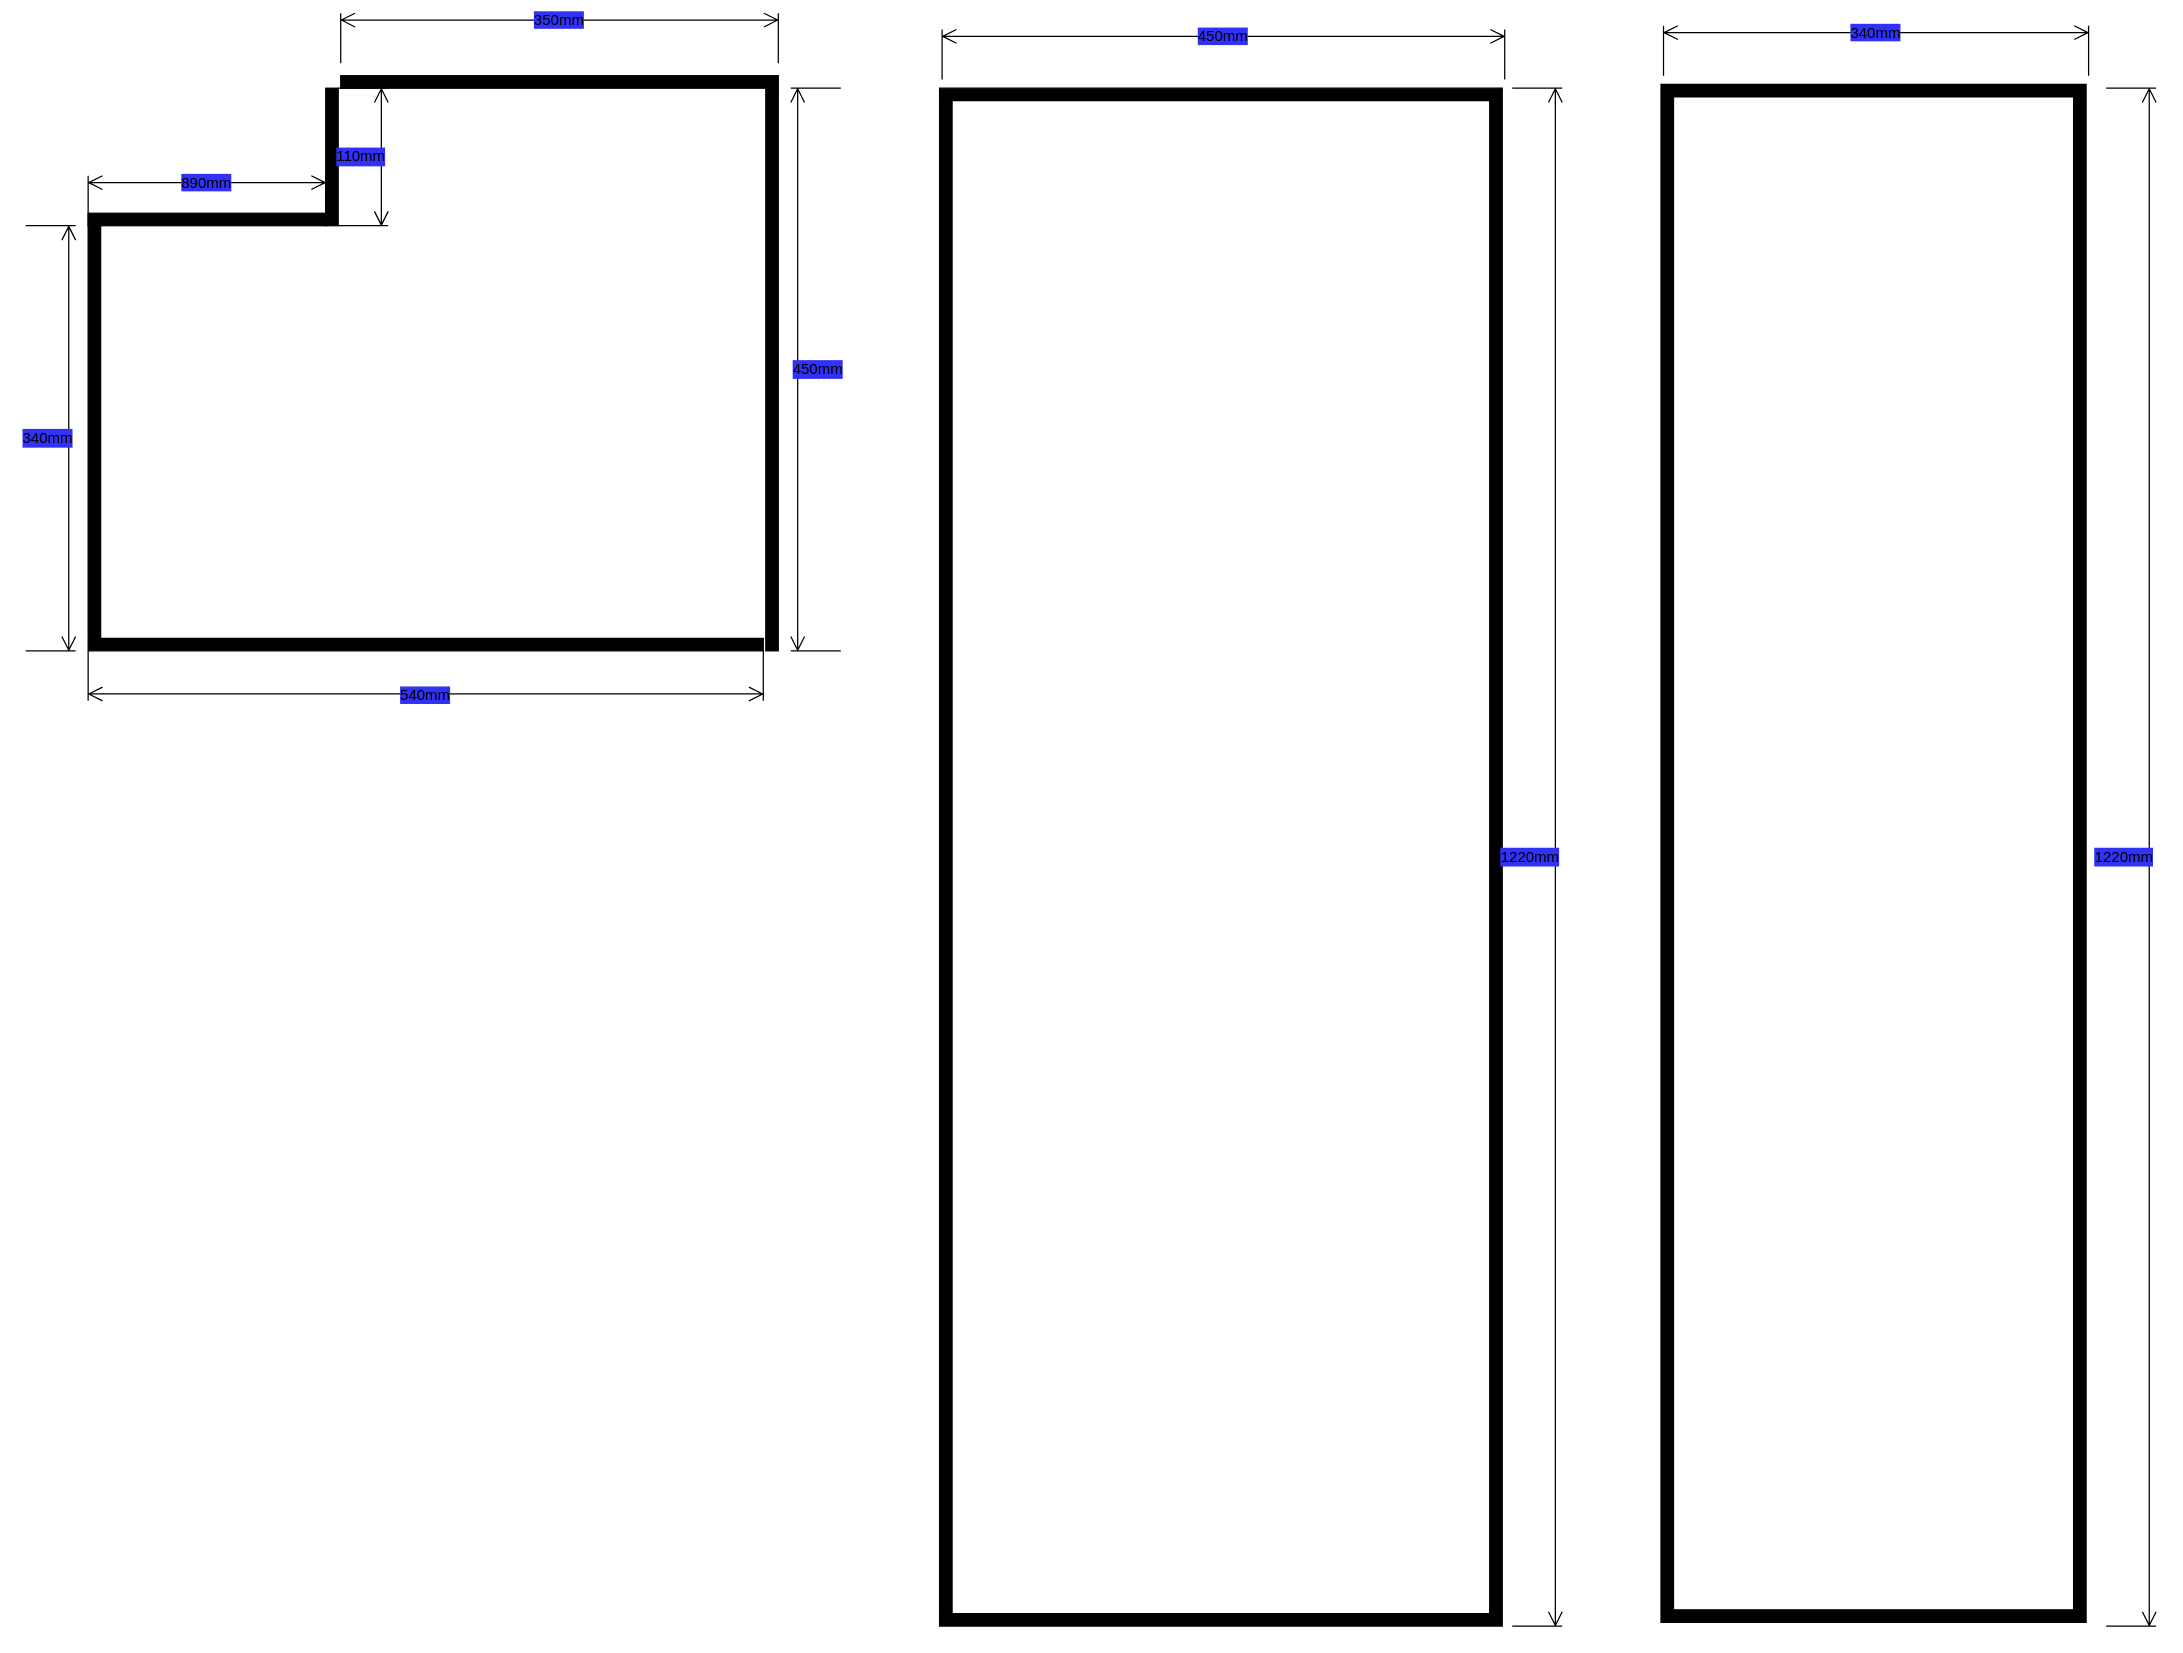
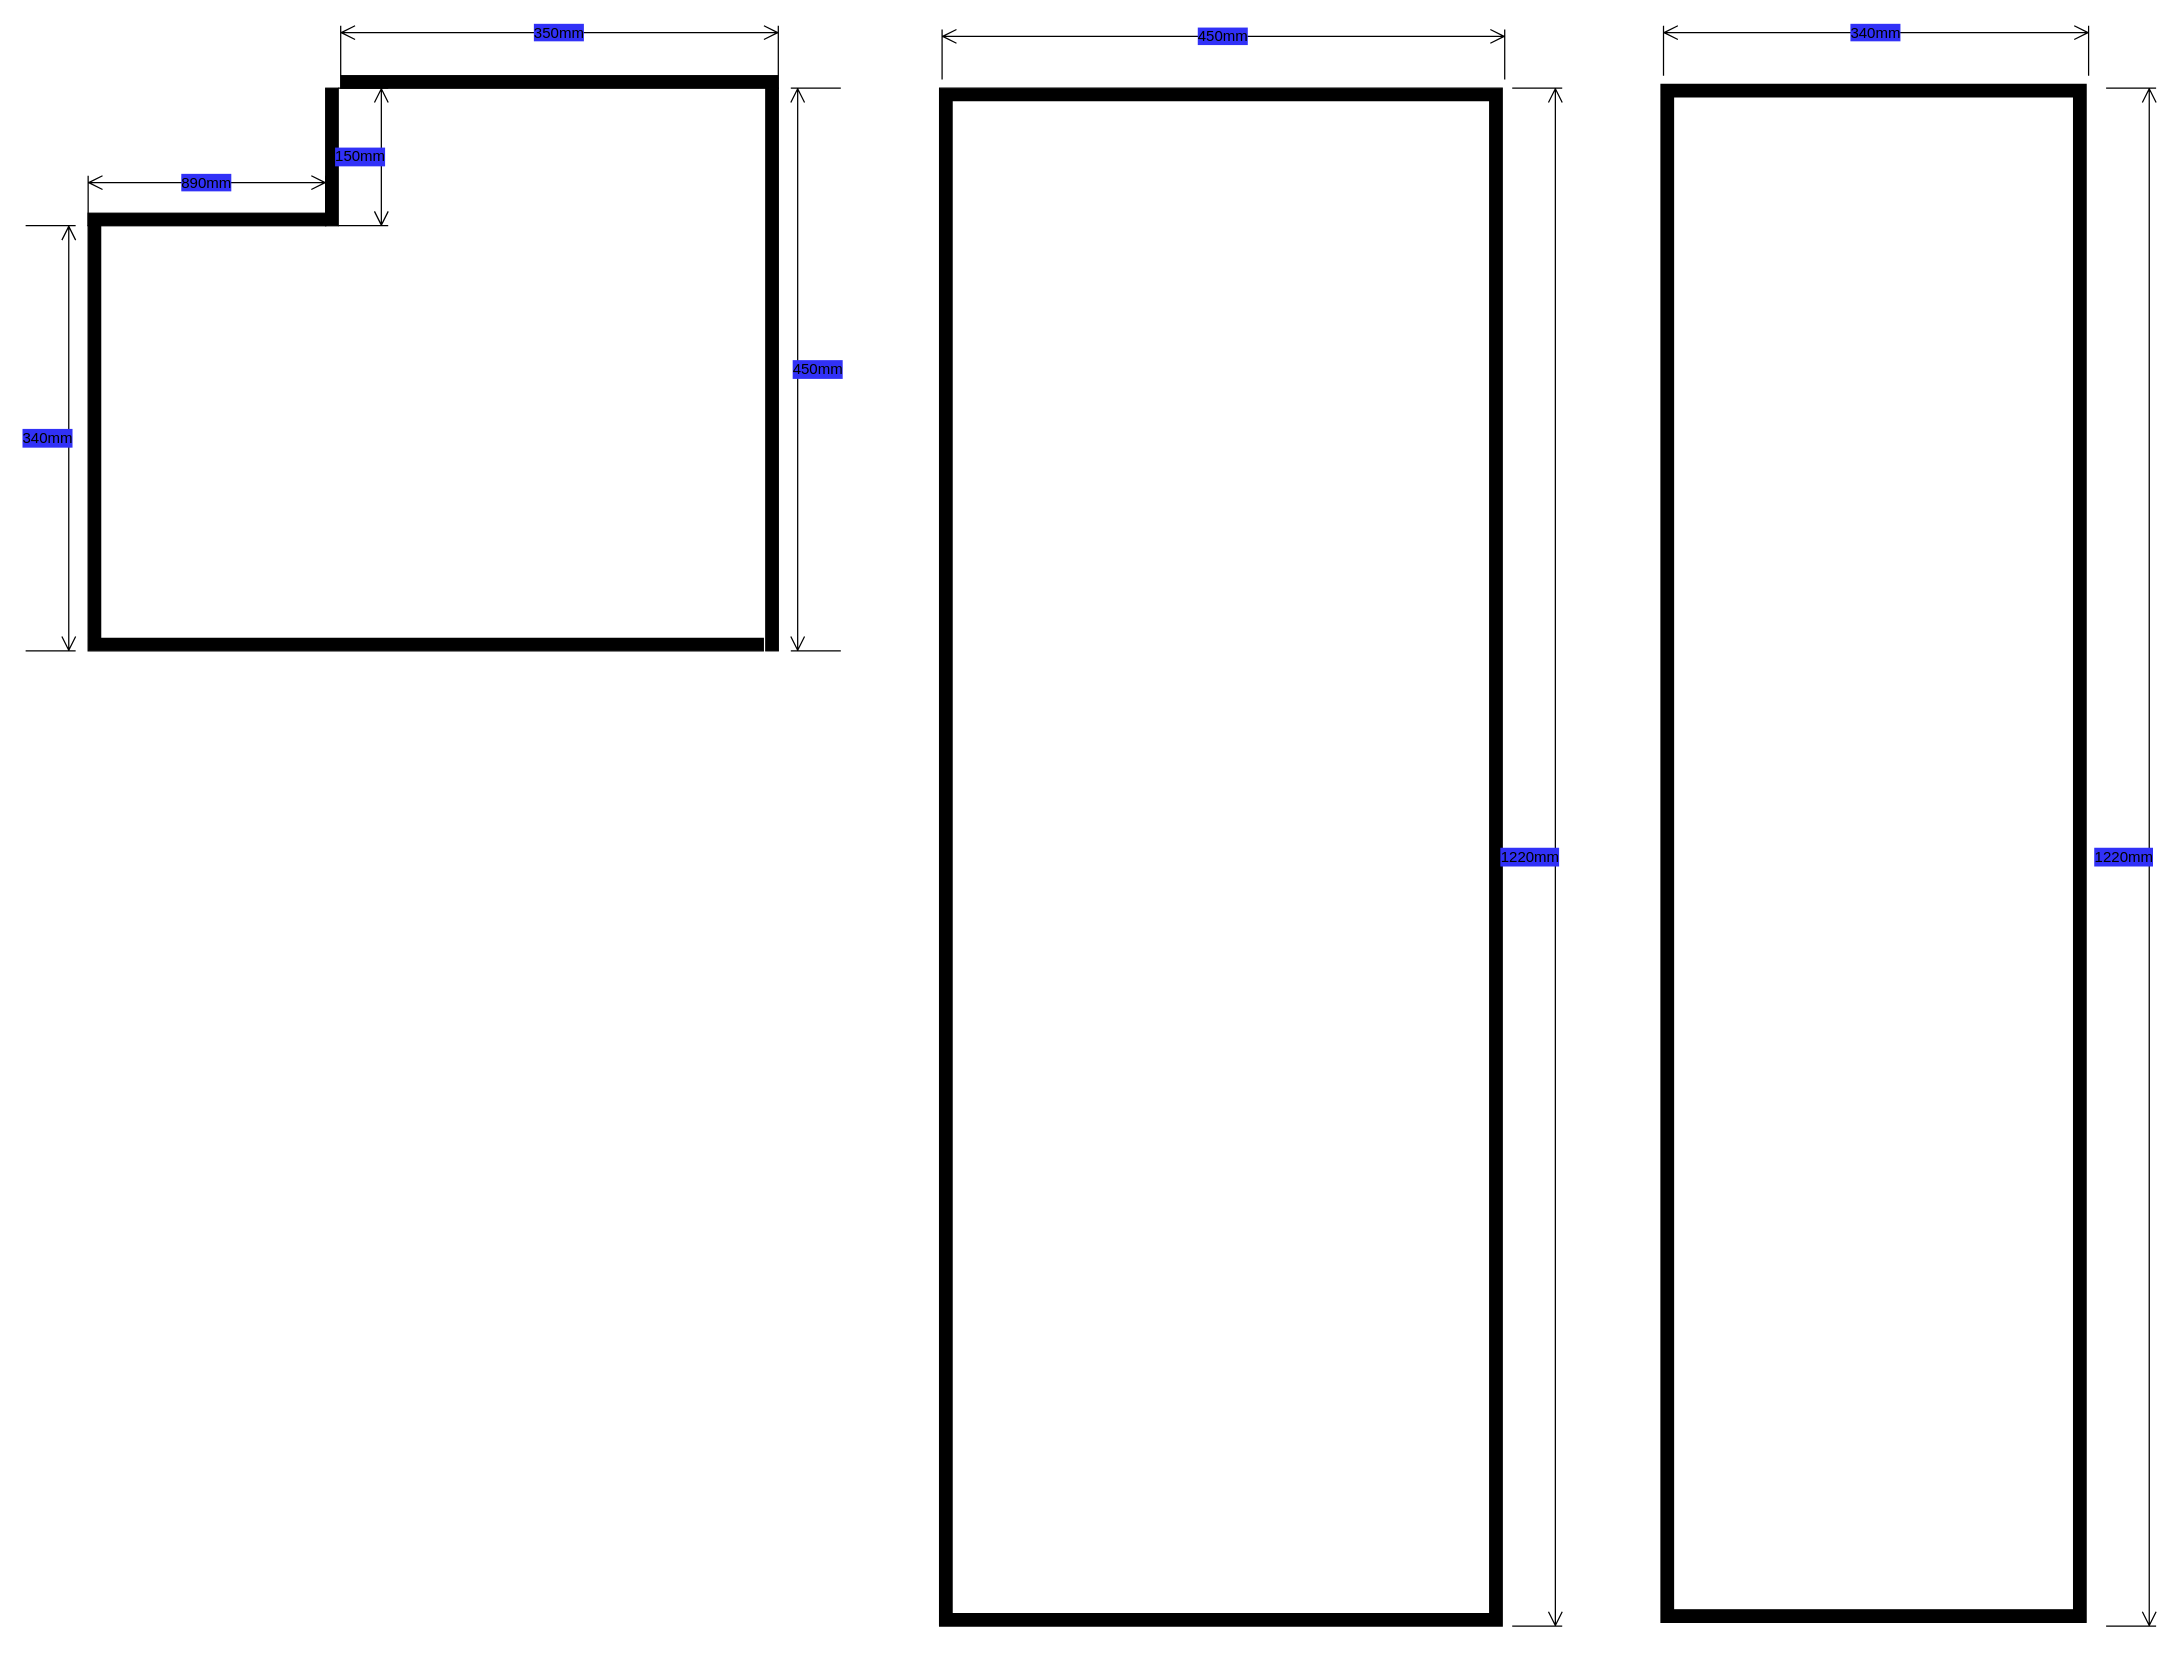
  <mxCell id="0" />
  <mxCell id="1" parent="0" />
  <mxCell id="2" value="" style="verticalLabelPosition=bottom;html=1;verticalAlign=top;align=center;shape=mxgraph.floorplan.wallCorner;fillColor=#000000;direction=north" parent="1" vertex="1"><mxGeometry x="70" y="180" width="540" height="340" as="geometry" /></mxCell>
- <mxCell id="3" value="540mm" style="shape=dimension;whiteSpace=wrap;html=1;align=center;points=[];verticalAlign=bottom;spacingBottom=-5;labelBackgroundColor=#3131F7;" parent="1" vertex="1"><mxGeometry x="70" y="520" width="540" height="40" as="geometry" /></mxCell>
  <mxCell id="4" value="340mm" style="shape=dimension;direction=north;whiteSpace=wrap;html=1;align=right;points=[];verticalAlign=middle;labelBackgroundColor=#3131F7;" parent="1" vertex="1"><mxGeometry x="20" y="180" width="40" height="340" as="geometry" /></mxCell>
  <mxCell id="5" value="" style="verticalLabelPosition=bottom;html=1;verticalAlign=top;align=center;shape=mxgraph.floorplan.wall;fillColor=#000000;direction=south;rotation=-90;" parent="1" vertex="1"><mxGeometry x="160" y="80" width="10" height="190" as="geometry" /></mxCell>
  <mxCell id="6" value="" style="verticalLabelPosition=bottom;html=1;verticalAlign=top;align=center;shape=mxgraph.floorplan.wall;fillColor=#000000;direction=south;" parent="1" vertex="1"><mxGeometry x="612" y="70" width="10" height="450" as="geometry" /></mxCell>
  <mxCell id="7" value="" style="verticalLabelPosition=bottom;html=1;verticalAlign=top;align=center;shape=mxgraph.floorplan.wall;fillColor=#000000;direction=south;" parent="1" vertex="1"><mxGeometry x="260" y="70" width="10" height="110" as="geometry" /></mxCell>
  <mxCell id="8" value="" style="verticalLabelPosition=bottom;html=1;verticalAlign=top;align=center;shape=mxgraph.floorplan.wall;fillColor=#000000;" parent="1" vertex="1"><mxGeometry x="272" y="60" width="350" height="10" as="geometry" /></mxCell>
- <mxCell id="9" value="350mm" style="shape=dimension;direction=west;whiteSpace=wrap;html=1;align=center;points=[];verticalAlign=top;spacingTop=-8;labelBackgroundColor=#3131F7;" parent="1" vertex="1"><mxGeometry x="272" y="10" width="350" height="40" as="geometry" /></mxCell>
+ <mxCell id="9" value="350mm" style="shape=dimension;direction=west;whiteSpace=wrap;html=1;align=center;points=[];verticalAlign=top;spacingTop=-8;labelBackgroundColor=#3131F7;" parent="1" vertex="1"><mxGeometry x="272" y="20" width="350" height="40" as="geometry" /></mxCell>
  <mxCell id="10" value="890mm" style="shape=dimension;direction=west;whiteSpace=wrap;html=1;align=center;points=[];verticalAlign=top;spacingTop=-8;labelBackgroundColor=#3131F7;" parent="1" vertex="1"><mxGeometry x="70" y="140" width="190" height="40" as="geometry" /></mxCell>
- <mxCell id="11" value="110mm" style="shape=dimension;direction=north;whiteSpace=wrap;html=1;align=right;points=[];verticalAlign=middle;labelBackgroundColor=#3131F7;" parent="1" vertex="1"><mxGeometry x="270" y="70" width="40" height="110" as="geometry" /></mxCell>
+ <mxCell id="11" value="150mm" style="shape=dimension;direction=north;whiteSpace=wrap;html=1;align=right;points=[];verticalAlign=middle;labelBackgroundColor=#3131F7;" parent="1" vertex="1"><mxGeometry x="270" y="70" width="40" height="110" as="geometry" /></mxCell>
  <mxCell id="12" value="450mm" style="shape=dimension;direction=south;whiteSpace=wrap;html=1;align=left;points=[];verticalAlign=middle;labelBackgroundColor=#3131F7;" parent="1" vertex="1"><mxGeometry x="632" y="70" width="40" height="450" as="geometry" /></mxCell>
  <mxCell id="13" value="" style="verticalLabelPosition=bottom;html=1;verticalAlign=top;align=center;shape=mxgraph.floorplan.room;fillColor=strokeColor;" vertex="1" parent="1"><mxGeometry x="751" y="70" width="450" height="1230" as="geometry" /></mxCell>
  <mxCell id="14" value="450mm" style="shape=dimension;direction=west;whiteSpace=wrap;html=1;align=center;points=[];verticalAlign=top;spacingTop=-8;labelBackgroundColor=#3131F7;" vertex="1" parent="1"><mxGeometry x="753" y="23" width="450" height="40" as="geometry" /></mxCell>
  <mxCell id="15" value="1220mm" style="shape=dimension;direction=north;whiteSpace=wrap;html=1;align=right;points=[];verticalAlign=middle;labelBackgroundColor=#3131F7;" vertex="1" parent="1"><mxGeometry x="1209" y="70" width="40" height="1230" as="geometry" /></mxCell>
  <mxCell id="16" value="340mm" style="shape=dimension;direction=west;whiteSpace=wrap;html=1;align=center;points=[];verticalAlign=top;spacingTop=-8;labelBackgroundColor=#3131F7;" vertex="1" parent="1"><mxGeometry x="1330" y="20" width="340" height="40" as="geometry" /></mxCell>
  <mxCell id="17" value="1220mm" style="shape=dimension;direction=north;whiteSpace=wrap;html=1;align=right;points=[];verticalAlign=middle;labelBackgroundColor=#3131F7;" vertex="1" parent="1"><mxGeometry x="1684" y="70" width="40" height="1230" as="geometry" /></mxCell>
  <mxCell id="18" value="" style="verticalLabelPosition=bottom;html=1;verticalAlign=top;align=center;shape=mxgraph.floorplan.room;fillColor=strokeColor;" vertex="1" parent="1"><mxGeometry x="1328" y="67" width="340" height="1230" as="geometry" /></mxCell>
